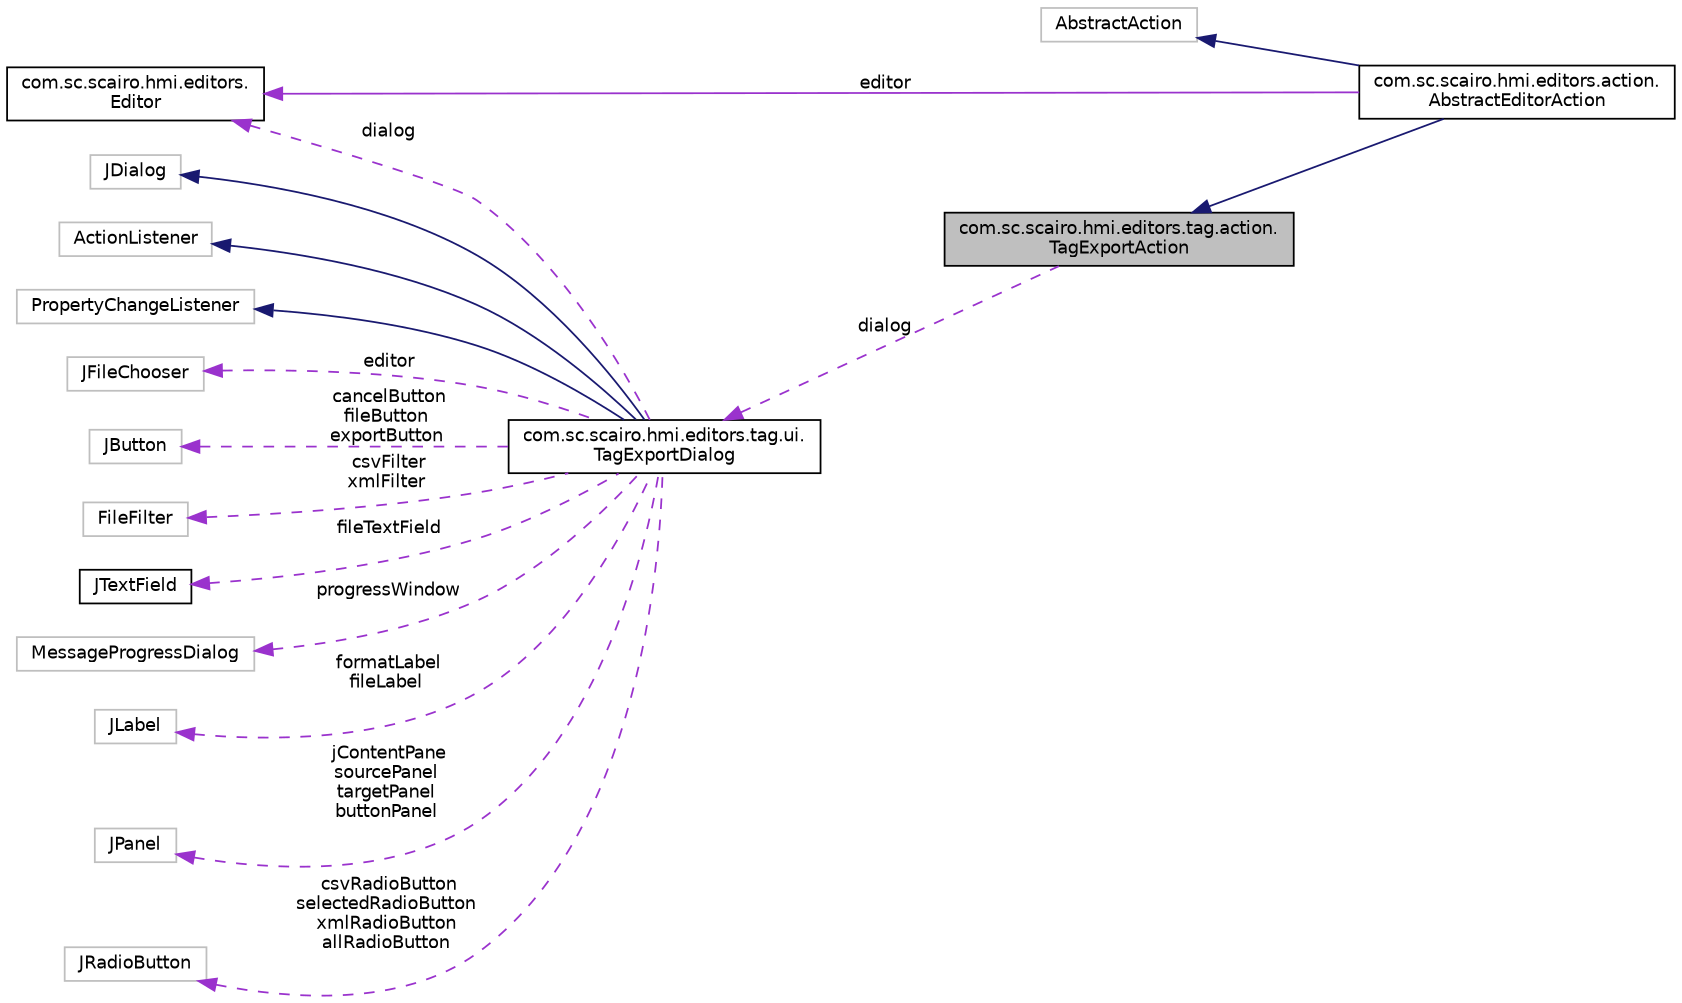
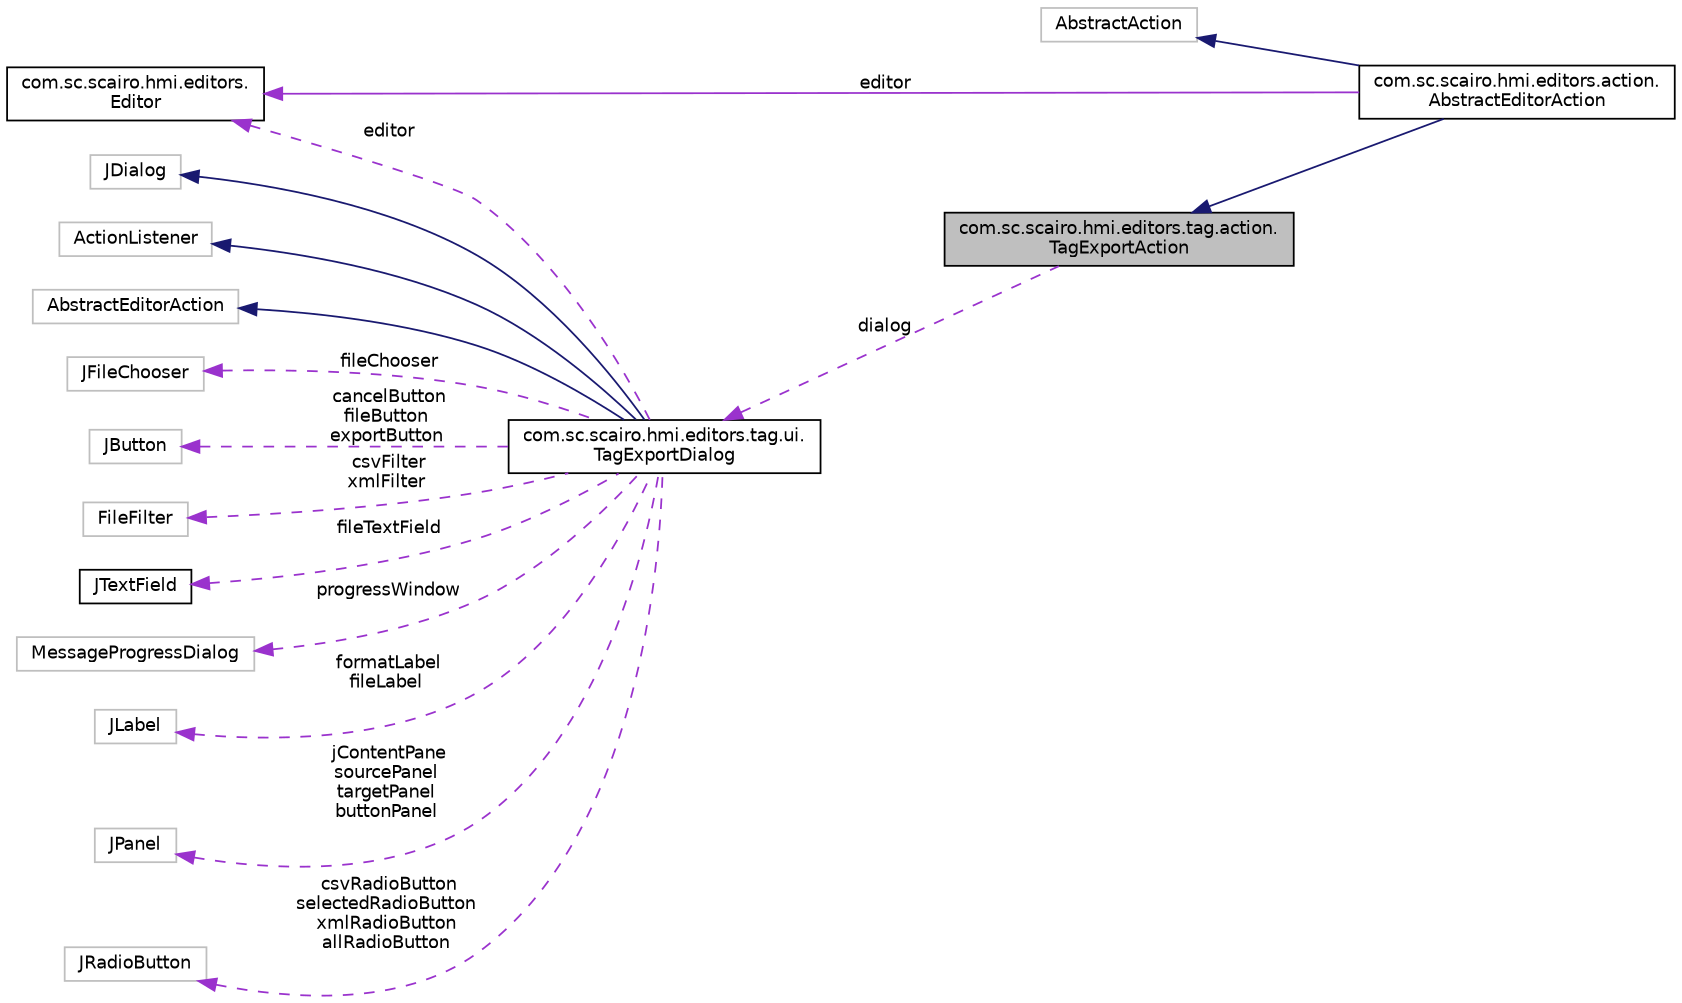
  digraph {
    rankdir=LR
    node [color=grey75 fillcolor=white fontname=Helvetica fontsize=10 shape=record style=filled]
    edge [color=darkorchid3 dir=back fontname=Helvetica fontsize=10 labelfontname=Helvetica labelfontsize=10 style=dashed]
    n1 [color=black fillcolor=grey75 fontcolor=black height=0.2 label="com.sc.scairo.hmi.editors.tag.action.\lTagExportAction" width=0.4]
    n2 [color=black height=0.2 label="com.sc.scairo.hmi.editors.action.\lAbstractEditorAction" width=0.4]
    n3 [height=0.2 label=AbstractAction width=0.4]
    n4 [color=black height=0.2 label="com.sc.scairo.hmi.editors.\lEditor" width=0.4]
    n5 [color=black height=0.2 label="com.sc.scairo.hmi.editors.tag.ui.\lTagExportDialog" width=0.4]
    n6 [height=0.2 label=JDialog width=0.4]
    n7 [height=0.2 label=ActionListener width=0.4]
-   n8 [height=0.2 label=PropertyChangeListener width=0.4]
+   n8 [height=0.2 label=AbstractEditorAction width=0.4]
    n9 [height=0.2 label=JFileChooser width=0.4]
    n10 [height=0.2 label=JButton width=0.4]
    n11 [height=0.2 label=FileFilter width=0.4]
    n12 [color=black height=0.2 label=JTextField width=0.4]
    n13 [height=0.2 label=MessageProgressDialog width=0.4]
    n14 [height=0.2 label=JLabel width=0.4]
    n15 [height=0.2 label=JPanel width=0.4]
    n16 [height=0.2 label=JRadioButton width=0.4]
    n1 -> n2 [color=midnightblue style=solid]
    n3 -> n2 [color=midnightblue style=solid]
    n4 -> n2 [label=" editor" style=solid]
-   n4 -> n5 [label=" dialog"]
+   n4 -> n5 [label=" editor"]
    n5 -> n1 [label=" dialog"]
    n6 -> n5 [color=midnightblue style=solid]
    n7 -> n5 [color=midnightblue style=solid]
    n8 -> n5 [color=midnightblue style=solid]
-   n9 -> n5 [label=" editor"]
+   n9 -> n5 [label=" fileChooser"]
    n10 -> n5 [label=" cancelButton\nfileButton\nexportButton"]
    n11 -> n5 [label=" csvFilter\nxmlFilter"]
    n12 -> n5 [label=" fileTextField"]
    n13 -> n5 [label=" progressWindow"]
    n14 -> n5 [label=" formatLabel\nfileLabel"]
    n15 -> n5 [label=" jContentPane\nsourcePanel\ntargetPanel\nbuttonPanel"]
    n16 -> n5 [label=" csvRadioButton\nselectedRadioButton\nxmlRadioButton\nallRadioButton"]
  }
